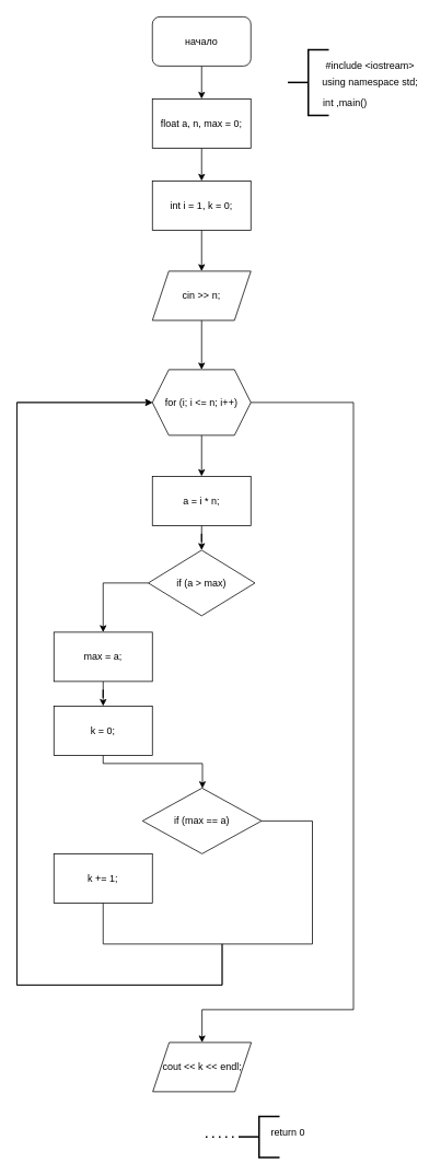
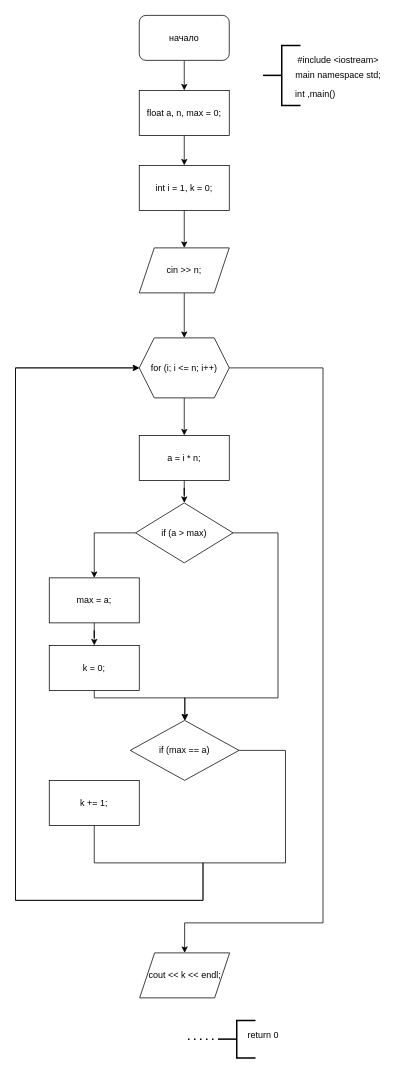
  <mxCell id="0" />
  <mxCell id="1" parent="0" />
  <mxCell id="2" style="edgeStyle=orthogonalEdgeStyle;rounded=0;orthogonalLoop=1;jettySize=auto;html=1;" edge="1" parent="1" source="3" target="5"><mxGeometry relative="1" as="geometry" /></mxCell>
  <mxCell id="3" value="начало" style="rounded=1;whiteSpace=wrap;html=1;" vertex="1" parent="1"><mxGeometry x="185" y="20" width="120" height="60" as="geometry" /></mxCell>
  <mxCell id="4" style="edgeStyle=orthogonalEdgeStyle;rounded=0;orthogonalLoop=1;jettySize=auto;html=1;entryX=0.5;entryY=0;entryDx=0;entryDy=0;" edge="1" parent="1" source="5" target="7"><mxGeometry relative="1" as="geometry" /></mxCell>
  <mxCell id="5" value="float a, n, max = 0;" style="rounded=0;whiteSpace=wrap;html=1;" vertex="1" parent="1"><mxGeometry x="185" y="120" width="120" height="60" as="geometry" /></mxCell>
  <mxCell id="6" style="edgeStyle=orthogonalEdgeStyle;rounded=0;orthogonalLoop=1;jettySize=auto;html=1;entryX=0.5;entryY=0;entryDx=0;entryDy=0;" edge="1" parent="1" source="7" target="9"><mxGeometry relative="1" as="geometry" /></mxCell>
  <mxCell id="7" value="int i = 1, k = 0;" style="rounded=0;whiteSpace=wrap;html=1;" vertex="1" parent="1"><mxGeometry x="185" y="220" width="120" height="60" as="geometry" /></mxCell>
  <mxCell id="8" style="edgeStyle=orthogonalEdgeStyle;rounded=0;orthogonalLoop=1;jettySize=auto;html=1;entryX=0.5;entryY=0;entryDx=0;entryDy=0;" edge="1" parent="1" source="9" target="12"><mxGeometry relative="1" as="geometry" /></mxCell>
  <mxCell id="9" value="cin &gt;&gt; n;" style="shape=parallelogram;perimeter=parallelogramPerimeter;whiteSpace=wrap;html=1;fixedSize=1;" vertex="1" parent="1"><mxGeometry x="185" y="330" width="120" height="60" as="geometry" /></mxCell>
  <mxCell id="10" style="edgeStyle=orthogonalEdgeStyle;rounded=0;orthogonalLoop=1;jettySize=auto;html=1;entryX=0.5;entryY=0;entryDx=0;entryDy=0;" edge="1" parent="1" source="12" target="14"><mxGeometry relative="1" as="geometry" /></mxCell>
  <mxCell id="11" style="edgeStyle=orthogonalEdgeStyle;rounded=0;orthogonalLoop=1;jettySize=auto;html=1;entryX=0.5;entryY=0;entryDx=0;entryDy=0;" edge="1" parent="1" source="12" target="26"><mxGeometry relative="1" as="geometry"><Array as="points"><mxPoint x="430" y="490" /><mxPoint x="430" y="1230" /><mxPoint x="245" y="1230" /></Array></mxGeometry></mxCell>
  <mxCell id="12" value="for (i; i &lt;= n; i++)" style="shape=hexagon;perimeter=hexagonPerimeter2;whiteSpace=wrap;html=1;fixedSize=1;" vertex="1" parent="1"><mxGeometry x="185" y="450" width="120" height="80" as="geometry" /></mxCell>
  <mxCell id="13" style="edgeStyle=orthogonalEdgeStyle;rounded=0;orthogonalLoop=1;jettySize=auto;html=1;entryX=0.5;entryY=0;entryDx=0;entryDy=0;" edge="1" parent="1" source="14" target="17"><mxGeometry relative="1" as="geometry" /></mxCell>
  <mxCell id="14" value="a = i * n;" style="rounded=0;whiteSpace=wrap;html=1;" vertex="1" parent="1"><mxGeometry x="185" y="580" width="120" height="60" as="geometry" /></mxCell>
  <mxCell id="15" style="edgeStyle=orthogonalEdgeStyle;rounded=0;orthogonalLoop=1;jettySize=auto;html=1;entryX=0.5;entryY=0;entryDx=0;entryDy=0;" edge="1" parent="1" source="17" target="19"><mxGeometry relative="1" as="geometry"><Array as="points"><mxPoint x="125" y="710" /></Array></mxGeometry></mxCell>
+ <mxCell id="16" style="edgeStyle=orthogonalEdgeStyle;rounded=0;orthogonalLoop=1;jettySize=auto;html=1;entryX=0.5;entryY=0;entryDx=0;entryDy=0;" edge="1" parent="1" source="17" target="23"><mxGeometry relative="1" as="geometry"><Array as="points"><mxPoint x="370" y="710" /><mxPoint x="370" y="930" /><mxPoint x="246" y="930" /></Array></mxGeometry></mxCell>
  <mxCell id="17" value="if (a &gt; max)" style="rhombus;whiteSpace=wrap;html=1;" vertex="1" parent="1"><mxGeometry x="180" y="670" width="130" height="80" as="geometry" /></mxCell>
  <mxCell id="18" style="edgeStyle=orthogonalEdgeStyle;rounded=0;orthogonalLoop=1;jettySize=auto;html=1;" edge="1" parent="1" source="19" target="21"><mxGeometry relative="1" as="geometry" /></mxCell>
  <mxCell id="19" value="max = a;" style="rounded=0;whiteSpace=wrap;html=1;" vertex="1" parent="1"><mxGeometry x="65" y="770" width="120" height="60" as="geometry" /></mxCell>
  <mxCell id="20" style="edgeStyle=orthogonalEdgeStyle;rounded=0;orthogonalLoop=1;jettySize=auto;html=1;" edge="1" parent="1" source="21" target="23"><mxGeometry relative="1" as="geometry"><Array as="points"><mxPoint x="125" y="930" /><mxPoint x="246" y="930" /></Array></mxGeometry></mxCell>
  <mxCell id="21" value="k = 0;" style="rounded=0;whiteSpace=wrap;html=1;" vertex="1" parent="1"><mxGeometry x="65" y="860" width="120" height="60" as="geometry" /></mxCell>
  <mxCell id="22" style="edgeStyle=orthogonalEdgeStyle;rounded=0;orthogonalLoop=1;jettySize=auto;html=1;entryX=0;entryY=0.5;entryDx=0;entryDy=0;" edge="1" parent="1" source="23" target="12"><mxGeometry relative="1" as="geometry"><mxPoint x="-20" y="1150" as="targetPoint" /><Array as="points"><mxPoint x="380" y="1000" /><mxPoint x="380" y="1150" /><mxPoint x="270" y="1150" /><mxPoint x="270" y="1200" /><mxPoint x="20" y="1200" /><mxPoint x="20" y="490" /></Array></mxGeometry></mxCell>
  <mxCell id="23" value="if (max == a)" style="rhombus;whiteSpace=wrap;html=1;" vertex="1" parent="1"><mxGeometry x="173" y="960" width="145" height="80" as="geometry" /></mxCell>
  <mxCell id="24" style="edgeStyle=orthogonalEdgeStyle;rounded=0;orthogonalLoop=1;jettySize=auto;html=1;entryX=0;entryY=0.5;entryDx=0;entryDy=0;" edge="1" parent="1" source="25" target="12"><mxGeometry relative="1" as="geometry"><mxPoint x="10" y="510" as="targetPoint" /><Array as="points"><mxPoint x="125" y="1150" /><mxPoint x="270" y="1150" /><mxPoint x="270" y="1200" /><mxPoint x="20" y="1200" /><mxPoint x="20" y="490" /></Array></mxGeometry></mxCell>
  <mxCell id="25" value="k += 1;" style="rounded=0;whiteSpace=wrap;html=1;" vertex="1" parent="1"><mxGeometry x="65" y="1040" width="120" height="60" as="geometry" /></mxCell>
  <mxCell id="26" value="cout &lt;&lt; k &lt;&lt; endl;" style="shape=parallelogram;perimeter=parallelogramPerimeter;whiteSpace=wrap;html=1;fixedSize=1;" vertex="1" parent="1"><mxGeometry x="185.5" y="1270" width="120" height="60" as="geometry" /></mxCell>
  <mxCell id="27" value="" style="strokeWidth=2;html=1;shape=mxgraph.flowchart.annotation_2;align=left;labelPosition=right;pointerEvents=1;" vertex="1" parent="1"><mxGeometry x="290" y="1360" width="50" height="50" as="geometry" /></mxCell>
  <mxCell id="28" value="return 0" style="text;html=1;align=center;verticalAlign=middle;resizable=0;points=[];autosize=1;strokeColor=none;fillColor=none;" vertex="1" parent="1"><mxGeometry x="320" y="1370" width="60" height="20" as="geometry" /></mxCell>
  <mxCell id="29" value="" style="endArrow=none;dashed=1;html=1;dashPattern=1 3;strokeWidth=2;rounded=0;entryX=0;entryY=0.5;entryDx=0;entryDy=0;entryPerimeter=0;" edge="1" parent="1" target="27"><mxGeometry width="50" height="50" relative="1" as="geometry"><mxPoint x="250" y="1385" as="sourcePoint" /><mxPoint x="330" y="1290" as="targetPoint" /></mxGeometry></mxCell>
  <mxCell id="30" value="" style="strokeWidth=2;html=1;shape=mxgraph.flowchart.annotation_2;align=left;labelPosition=right;pointerEvents=1;" vertex="1" parent="1"><mxGeometry x="350" y="60" width="50" height="80" as="geometry" /></mxCell>
  <mxCell id="31" value="#include &amp;lt;iostream&amp;gt;" style="text;html=1;align=center;verticalAlign=middle;resizable=0;points=[];autosize=1;strokeColor=none;fillColor=none;" vertex="1" parent="1"><mxGeometry x="390" y="70" width="120" height="20" as="geometry" /></mxCell>
- <mxCell id="32" value="using namespace std;" style="text;html=1;align=center;verticalAlign=middle;resizable=0;points=[];autosize=1;strokeColor=none;fillColor=none;" vertex="1" parent="1"><mxGeometry x="385" y="90" width="130" height="20" as="geometry" /></mxCell>
+ <mxCell id="32" value="main namespace std;" style="text;html=1;align=center;verticalAlign=middle;resizable=0;points=[];autosize=1;strokeColor=none;fillColor=none;" vertex="1" parent="1"><mxGeometry x="385" y="90" width="130" height="20" as="geometry" /></mxCell>
  <mxCell id="33" value="int ,main()" style="text;html=1;strokeColor=none;fillColor=none;align=center;verticalAlign=middle;whiteSpace=wrap;rounded=0;" vertex="1" parent="1"><mxGeometry x="390" y="110" width="60" height="30" as="geometry" /></mxCell>
